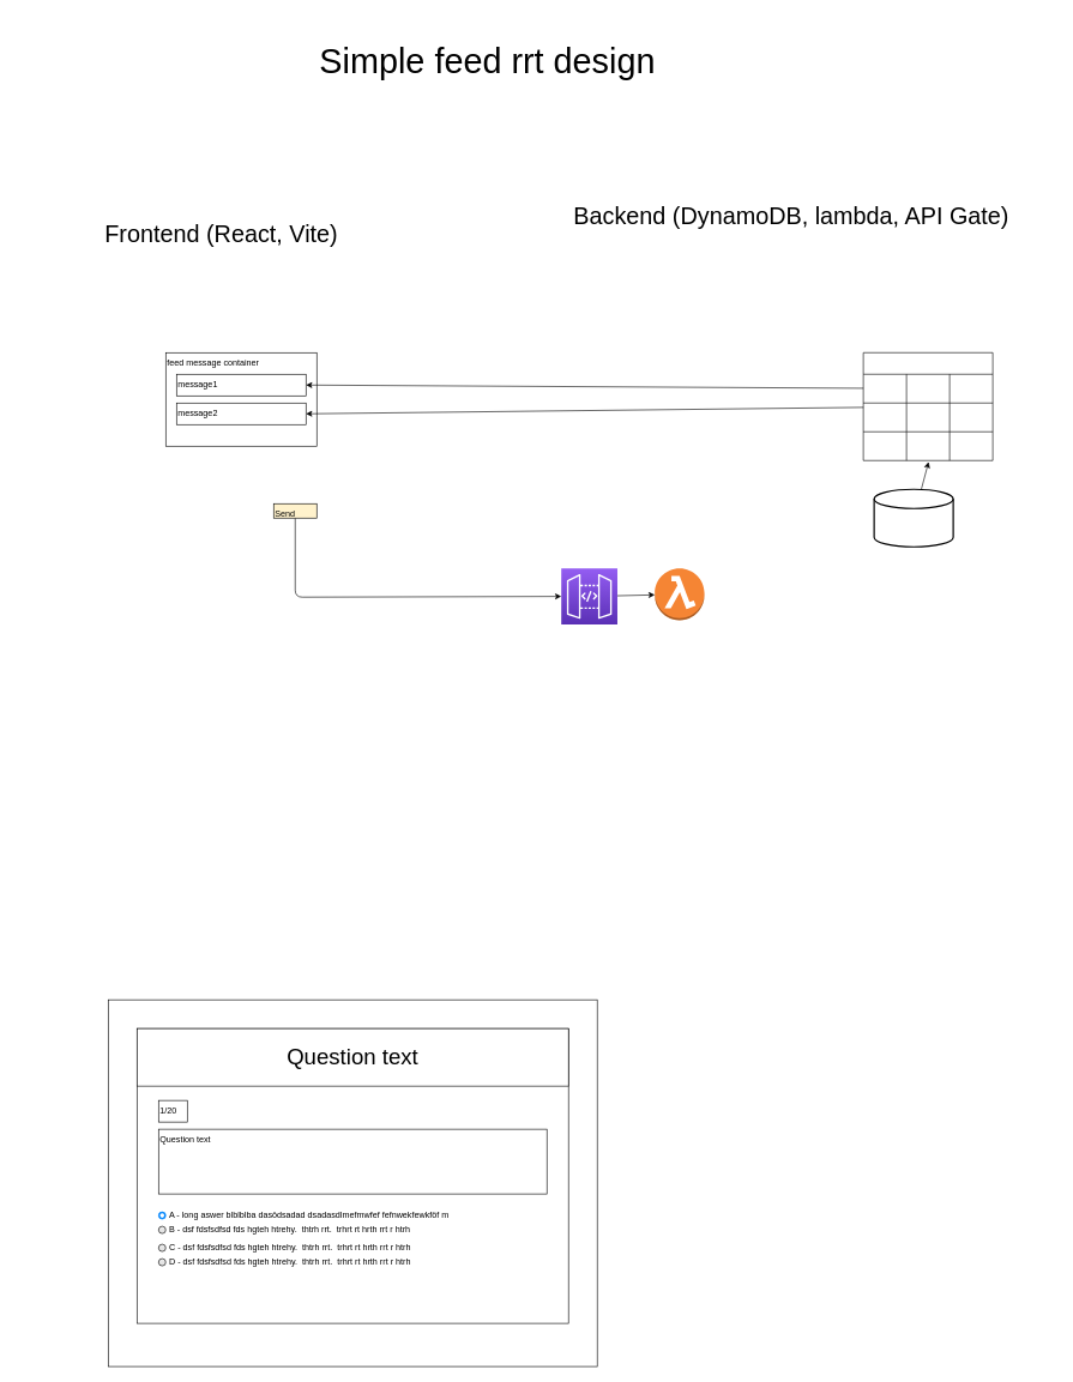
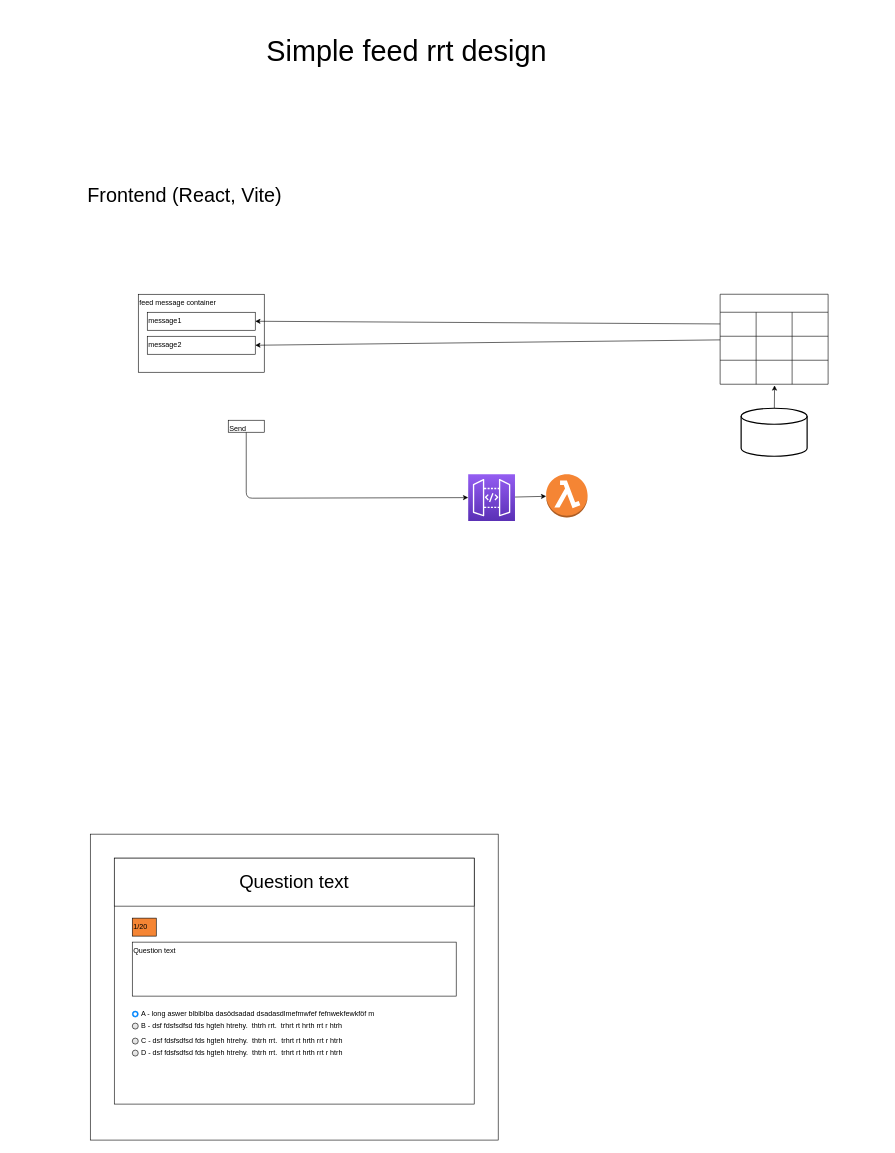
  <mxCell id="0" />
  <mxCell id="1" parent="0" />
  <mxCell id="2" value="" style="group" vertex="1" connectable="0" parent="1"><mxGeometry x="150" y="1460" width="680" height="440" as="geometry" /></mxCell>
  <mxCell id="3" value="&lt;div style=&quot;&quot;&gt;&lt;br&gt;&lt;/div&gt;" style="rounded=0;whiteSpace=wrap;html=1;align=left;verticalAlign=top;" vertex="1" parent="2"><mxGeometry y="-70" width="680" height="510" as="geometry" /></mxCell>
  <mxCell id="4" value="&lt;div style=&quot;&quot;&gt;&lt;br&gt;&lt;/div&gt;" style="rounded=0;whiteSpace=wrap;html=1;align=left;verticalAlign=top;" parent="2" vertex="1"><mxGeometry x="40" y="-30" width="600" height="410" as="geometry" /></mxCell>
  <mxCell id="5" value="&lt;div style=&quot;&quot;&gt;Question text&lt;/div&gt;" style="rounded=0;whiteSpace=wrap;html=1;align=left;verticalAlign=top;" parent="2" vertex="1"><mxGeometry x="70" y="110.0" width="540" height="90.0" as="geometry" /></mxCell>
  <mxCell id="6" value="A - long aswer blblblba dasödsadad dsadasdlmefmwfef fefnwekfewkföf m" style="html=1;shadow=0;dashed=0;shape=mxgraph.bootstrap.radioButton2;labelPosition=right;verticalLabelPosition=middle;align=left;verticalAlign=middle;gradientColor=#DEDEDE;fillColor=#EDEDED;checked=1;spacing=5;checkedFill=#0085FC;checkedStroke=#ffffff;sketch=0;" vertex="1" parent="2"><mxGeometry x="70" y="225.0" width="10" height="10.0" as="geometry" /></mxCell>
  <mxCell id="7" value="B - dsf fdsfsdfsd fds hgteh htrehy.&amp;nbsp; thtrh rrt.&amp;nbsp; trhrt rt hrth rrt r htrh&amp;nbsp;" style="html=1;shadow=0;dashed=0;shape=mxgraph.bootstrap.radioButton2;labelPosition=right;verticalLabelPosition=middle;align=left;verticalAlign=middle;gradientColor=#DEDEDE;fillColor=#EDEDED;checked=0;spacing=5;checkedFill=#0085FC;checkedStroke=#ffffff;sketch=0;" vertex="1" parent="2"><mxGeometry x="70" y="245.0" width="10" height="10.0" as="geometry" /></mxCell>
  <mxCell id="8" value="C - dsf fdsfsdfsd fds hgteh htrehy.&amp;nbsp; thtrh rrt.&amp;nbsp; trhrt rt hrth rrt r htrh&amp;nbsp;" style="html=1;shadow=0;dashed=0;shape=mxgraph.bootstrap.radioButton2;labelPosition=right;verticalLabelPosition=middle;align=left;verticalAlign=middle;gradientColor=#DEDEDE;fillColor=#EDEDED;checked=0;spacing=5;checkedFill=#0085FC;checkedStroke=#ffffff;sketch=0;" vertex="1" parent="2"><mxGeometry x="70" y="270.0" width="10" height="10.0" as="geometry" /></mxCell>
  <mxCell id="9" value="D - dsf fdsfsdfsd fds hgteh htrehy.&amp;nbsp; thtrh rrt.&amp;nbsp; trhrt rt hrth rrt r htrh&amp;nbsp;" style="html=1;shadow=0;dashed=0;shape=mxgraph.bootstrap.radioButton2;labelPosition=right;verticalLabelPosition=middle;align=left;verticalAlign=middle;gradientColor=#DEDEDE;fillColor=#EDEDED;checked=0;spacing=5;checkedFill=#0085FC;checkedStroke=#ffffff;sketch=0;" vertex="1" parent="2"><mxGeometry x="70" y="290" width="10" height="10.0" as="geometry" /></mxCell>
- <mxCell id="10" value="&lt;div style=&quot;&quot;&gt;1/20&lt;/div&gt;" style="rounded=0;whiteSpace=wrap;html=1;align=left;verticalAlign=top;" vertex="1" parent="2"><mxGeometry x="70" y="70" width="40" height="30.0" as="geometry" /></mxCell>
+ <mxCell id="10" value="&lt;div style=&quot;&quot;&gt;1/20&lt;/div&gt;" style="rounded=0;whiteSpace=wrap;html=1;align=left;verticalAlign=top;fillColor=#f58534;" vertex="1" parent="2"><mxGeometry x="70" y="70" width="40" height="30.0" as="geometry" /></mxCell>
  <mxCell id="11" value="&lt;div style=&quot;&quot;&gt;&lt;font style=&quot;font-size: 31px;&quot;&gt;Question text&lt;/font&gt;&lt;/div&gt;" style="rounded=0;whiteSpace=wrap;html=1;align=center;verticalAlign=middle;" vertex="1" parent="2"><mxGeometry x="40" y="-30" width="600" height="80" as="geometry" /></mxCell>
  <mxCell id="12" value="Simple feed rrt design" style="text;html=1;strokeColor=none;fillColor=none;align=center;verticalAlign=middle;whiteSpace=wrap;rounded=0;fontSize=48;" parent="1" vertex="1"><mxGeometry x="390" y="20" width="575" height="130" as="geometry" /></mxCell>
  <mxCell id="13" value="&lt;div style=&quot;&quot;&gt;&lt;span style=&quot;background-color: initial;&quot;&gt;feed message container&lt;/span&gt;&lt;/div&gt;" style="rounded=0;whiteSpace=wrap;html=1;align=left;verticalAlign=top;" parent="1" vertex="1"><mxGeometry x="230" y="490" width="210" height="130" as="geometry" /></mxCell>
  <mxCell id="14" value="&lt;div style=&quot;&quot;&gt;message1&lt;/div&gt;" style="rounded=0;whiteSpace=wrap;html=1;align=left;verticalAlign=top;" parent="1" vertex="1"><mxGeometry x="245" y="520" width="180" height="30" as="geometry" /></mxCell>
  <mxCell id="15" value="&lt;div style=&quot;&quot;&gt;message2&lt;/div&gt;" style="rounded=0;whiteSpace=wrap;html=1;align=left;verticalAlign=top;" parent="1" vertex="1"><mxGeometry x="245" y="560" width="180" height="30" as="geometry" /></mxCell>
  <mxCell id="16" style="edgeStyle=none;html=1;entryX=0;entryY=0.5;entryDx=0;entryDy=0;entryPerimeter=0;fontSize=33;fontColor=#FFFFFF;exitX=0.5;exitY=1;exitDx=0;exitDy=0;" parent="1" source="17" target="39" edge="1"><mxGeometry relative="1" as="geometry"><mxPoint x="470" y="780" as="sourcePoint" /><Array as="points"><mxPoint x="410" y="830" /></Array></mxGeometry></mxCell>
- <mxCell id="17" value="&lt;div style=&quot;&quot;&gt;Send&lt;/div&gt;" style="rounded=0;whiteSpace=wrap;html=1;align=left;verticalAlign=top;fillColor=#fff2cc;" parent="1" vertex="1"><mxGeometry x="380" y="700" width="60" height="20" as="geometry" /></mxCell>
+ <mxCell id="17" value="&lt;div style=&quot;&quot;&gt;Send&lt;/div&gt;" style="rounded=0;whiteSpace=wrap;html=1;align=left;verticalAlign=top;" parent="1" vertex="1"><mxGeometry x="380" y="700" width="60" height="20" as="geometry" /></mxCell>
  <mxCell id="18" style="edgeStyle=none;html=1;entryX=0.504;entryY=1.048;entryDx=0;entryDy=0;fontColor=#FFFFFF;entryPerimeter=0;" parent="1" source="19" target="30" edge="1"><mxGeometry relative="1" as="geometry" /></mxCell>
- <mxCell id="19" value="&lt;font color=&quot;#ffffff&quot;&gt;DynamoDB&lt;/font&gt;" style="strokeWidth=2;html=1;shape=mxgraph.flowchart.database;whiteSpace=wrap;fontColor=none;" parent="1" vertex="1"><mxGeometry x="1215" y="680" width="110" height="80" as="geometry" /></mxCell>
+ <mxCell id="19" value="&lt;font color=&quot;#ffffff&quot;&gt;DynamoDB&lt;/font&gt;" style="strokeWidth=2;html=1;shape=mxgraph.flowchart.database;whiteSpace=wrap;fontColor=none;" parent="1" vertex="1"><mxGeometry x="1235" y="680" width="110" height="80" as="geometry" /></mxCell>
  <mxCell id="20" style="edgeStyle=none;html=1;entryX=1;entryY=0.5;entryDx=0;entryDy=0;fontSize=33;fontColor=#FFFFFF;" parent="1" source="21" target="15" edge="1"><mxGeometry relative="1" as="geometry"><Array as="points" /></mxGeometry></mxCell>
  <mxCell id="21" value="Table" style="shape=table;startSize=30;container=1;collapsible=0;childLayout=tableLayout;fontStyle=1;align=center;fontColor=#FFFFFF;" parent="1" vertex="1"><mxGeometry x="1200" y="490" width="180" height="150" as="geometry" /></mxCell>
  <mxCell id="22" value="" style="shape=tableRow;horizontal=0;startSize=0;swimlaneHead=0;swimlaneBody=0;top=0;left=0;bottom=0;right=0;collapsible=0;dropTarget=0;fillColor=none;points=[[0,0.5],[1,0.5]];portConstraint=eastwest;fontColor=#FFFFFF;" parent="21" vertex="1"><mxGeometry y="30" width="180" height="40" as="geometry" /></mxCell>
  <mxCell id="23" value="message1" style="shape=partialRectangle;html=1;whiteSpace=wrap;connectable=0;fillColor=none;top=0;left=0;bottom=0;right=0;overflow=hidden;fontColor=#FFFFFF;" parent="22" vertex="1"><mxGeometry width="60" height="40" as="geometry"><mxRectangle width="60" height="40" as="alternateBounds" /></mxGeometry></mxCell>
  <mxCell id="24" value="text9" style="shape=partialRectangle;html=1;whiteSpace=wrap;connectable=0;fillColor=none;top=0;left=0;bottom=0;right=0;overflow=hidden;fontColor=#FFFFFF;" parent="22" vertex="1"><mxGeometry x="60" width="60" height="40" as="geometry"><mxRectangle width="60" height="40" as="alternateBounds" /></mxGeometry></mxCell>
  <mxCell id="25" value="" style="shape=partialRectangle;html=1;whiteSpace=wrap;connectable=0;fillColor=none;top=0;left=0;bottom=0;right=0;overflow=hidden;fontColor=#FFFFFF;" parent="22" vertex="1"><mxGeometry x="120" width="60" height="40" as="geometry"><mxRectangle width="60" height="40" as="alternateBounds" /></mxGeometry></mxCell>
  <mxCell id="26" value="" style="shape=tableRow;horizontal=0;startSize=0;swimlaneHead=0;swimlaneBody=0;top=0;left=0;bottom=0;right=0;collapsible=0;dropTarget=0;fillColor=none;points=[[0,0.5],[1,0.5]];portConstraint=eastwest;fontColor=#FFFFFF;" parent="21" vertex="1"><mxGeometry y="70" width="180" height="40" as="geometry" /></mxCell>
  <mxCell id="27" value="message2" style="shape=partialRectangle;html=1;whiteSpace=wrap;connectable=0;fillColor=none;top=0;left=0;bottom=0;right=0;overflow=hidden;fontColor=#FFFFFF;" parent="26" vertex="1"><mxGeometry width="60" height="40" as="geometry"><mxRectangle width="60" height="40" as="alternateBounds" /></mxGeometry></mxCell>
  <mxCell id="28" value="text2" style="shape=partialRectangle;html=1;whiteSpace=wrap;connectable=0;fillColor=none;top=0;left=0;bottom=0;right=0;overflow=hidden;fontColor=#FFFFFF;" parent="26" vertex="1"><mxGeometry x="60" width="60" height="40" as="geometry"><mxRectangle width="60" height="40" as="alternateBounds" /></mxGeometry></mxCell>
  <mxCell id="29" value="" style="shape=partialRectangle;html=1;whiteSpace=wrap;connectable=0;fillColor=none;top=0;left=0;bottom=0;right=0;overflow=hidden;fontColor=#FFFFFF;" parent="26" vertex="1"><mxGeometry x="120" width="60" height="40" as="geometry"><mxRectangle width="60" height="40" as="alternateBounds" /></mxGeometry></mxCell>
  <mxCell id="30" value="" style="shape=tableRow;horizontal=0;startSize=0;swimlaneHead=0;swimlaneBody=0;top=0;left=0;bottom=0;right=0;collapsible=0;dropTarget=0;fillColor=none;points=[[0,0.5],[1,0.5]];portConstraint=eastwest;fontColor=#FFFFFF;" parent="21" vertex="1"><mxGeometry y="110" width="180" height="40" as="geometry" /></mxCell>
  <mxCell id="31" value="" style="shape=partialRectangle;html=1;whiteSpace=wrap;connectable=0;fillColor=none;top=0;left=0;bottom=0;right=0;overflow=hidden;fontColor=#FFFFFF;" parent="30" vertex="1"><mxGeometry width="60" height="40" as="geometry"><mxRectangle width="60" height="40" as="alternateBounds" /></mxGeometry></mxCell>
  <mxCell id="32" value="" style="shape=partialRectangle;html=1;whiteSpace=wrap;connectable=0;fillColor=none;top=0;left=0;bottom=0;right=0;overflow=hidden;fontColor=#FFFFFF;" parent="30" vertex="1"><mxGeometry x="60" width="60" height="40" as="geometry"><mxRectangle width="60" height="40" as="alternateBounds" /></mxGeometry></mxCell>
  <mxCell id="33" value="" style="shape=partialRectangle;html=1;whiteSpace=wrap;connectable=0;fillColor=none;top=0;left=0;bottom=0;right=0;overflow=hidden;fontColor=#FFFFFF;" parent="30" vertex="1"><mxGeometry x="120" width="60" height="40" as="geometry"><mxRectangle width="60" height="40" as="alternateBounds" /></mxGeometry></mxCell>
  <mxCell id="34" value="Frontend (React, Vite)" style="text;html=1;strokeColor=none;fillColor=none;align=center;verticalAlign=middle;whiteSpace=wrap;rounded=0;fontSize=33;" parent="1" vertex="1"><mxGeometry x="20" y="260" width="575" height="130" as="geometry" /></mxCell>
- <mxCell id="35" value="Backend (DynamoDB, lambda, API Gate)" style="text;html=1;strokeColor=none;fillColor=none;align=center;verticalAlign=middle;whiteSpace=wrap;rounded=0;fontSize=33;" parent="1" vertex="1"><mxGeometry x="730" y="250" width="740" height="100" as="geometry" /></mxCell>
  <mxCell id="36" value="Rest API" style="outlineConnect=0;dashed=0;verticalLabelPosition=bottom;verticalAlign=top;align=center;html=1;shape=mxgraph.aws3.lambda_function;fillColor=#F58534;gradientColor=none;fontSize=33;fontColor=#FFFFFF;" parent="1" vertex="1"><mxGeometry x="910" y="790" width="69" height="72" as="geometry" /></mxCell>
  <mxCell id="37" style="edgeStyle=none;html=1;entryX=1;entryY=0.5;entryDx=0;entryDy=0;fontSize=33;fontColor=#FFFFFF;" parent="1" source="22" target="14" edge="1"><mxGeometry relative="1" as="geometry"><Array as="points" /></mxGeometry></mxCell>
  <mxCell id="38" value="" style="edgeStyle=none;html=1;fontSize=33;fontColor=#FFFFFF;" parent="1" source="39" target="36" edge="1"><mxGeometry relative="1" as="geometry" /></mxCell>
  <mxCell id="39" value="" style="sketch=0;points=[[0,0,0],[0.25,0,0],[0.5,0,0],[0.75,0,0],[1,0,0],[0,1,0],[0.25,1,0],[0.5,1,0],[0.75,1,0],[1,1,0],[0,0.25,0],[0,0.5,0],[0,0.75,0],[1,0.25,0],[1,0.5,0],[1,0.75,0]];outlineConnect=0;fontColor=#232F3E;gradientColor=#945DF2;gradientDirection=north;fillColor=#5A30B5;strokeColor=#ffffff;dashed=0;verticalLabelPosition=bottom;verticalAlign=top;align=center;html=1;fontSize=12;fontStyle=0;aspect=fixed;shape=mxgraph.aws4.resourceIcon;resIcon=mxgraph.aws4.api_gateway;" parent="1" vertex="1"><mxGeometry x="780" y="790" width="78" height="78" as="geometry" /></mxCell>
